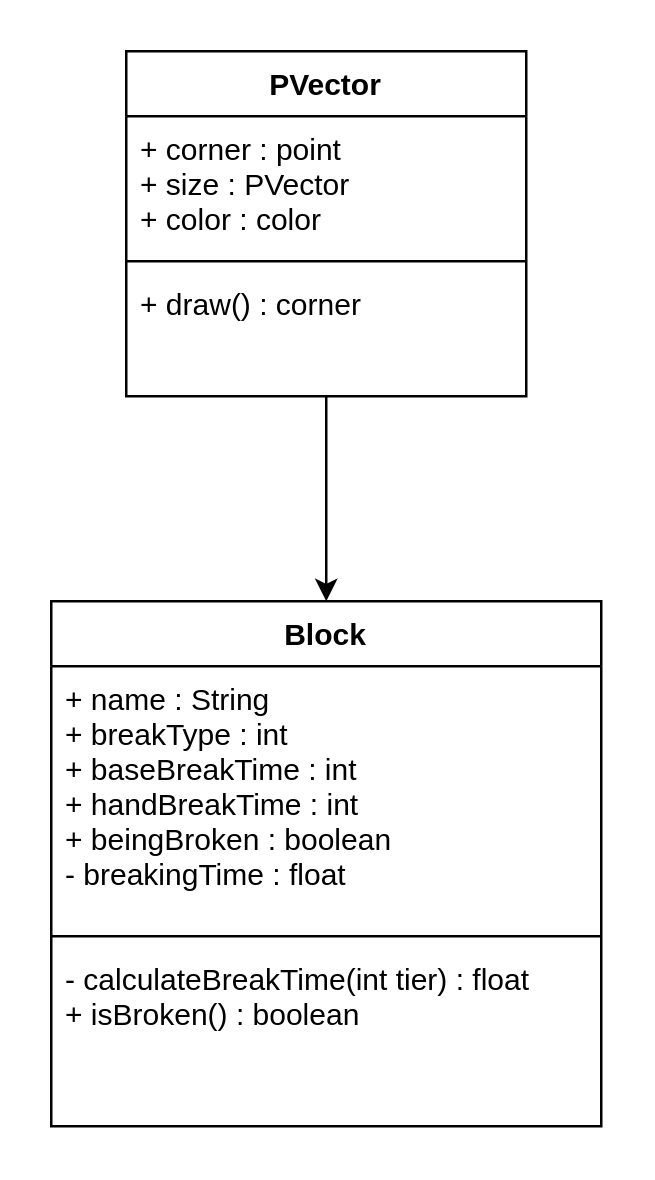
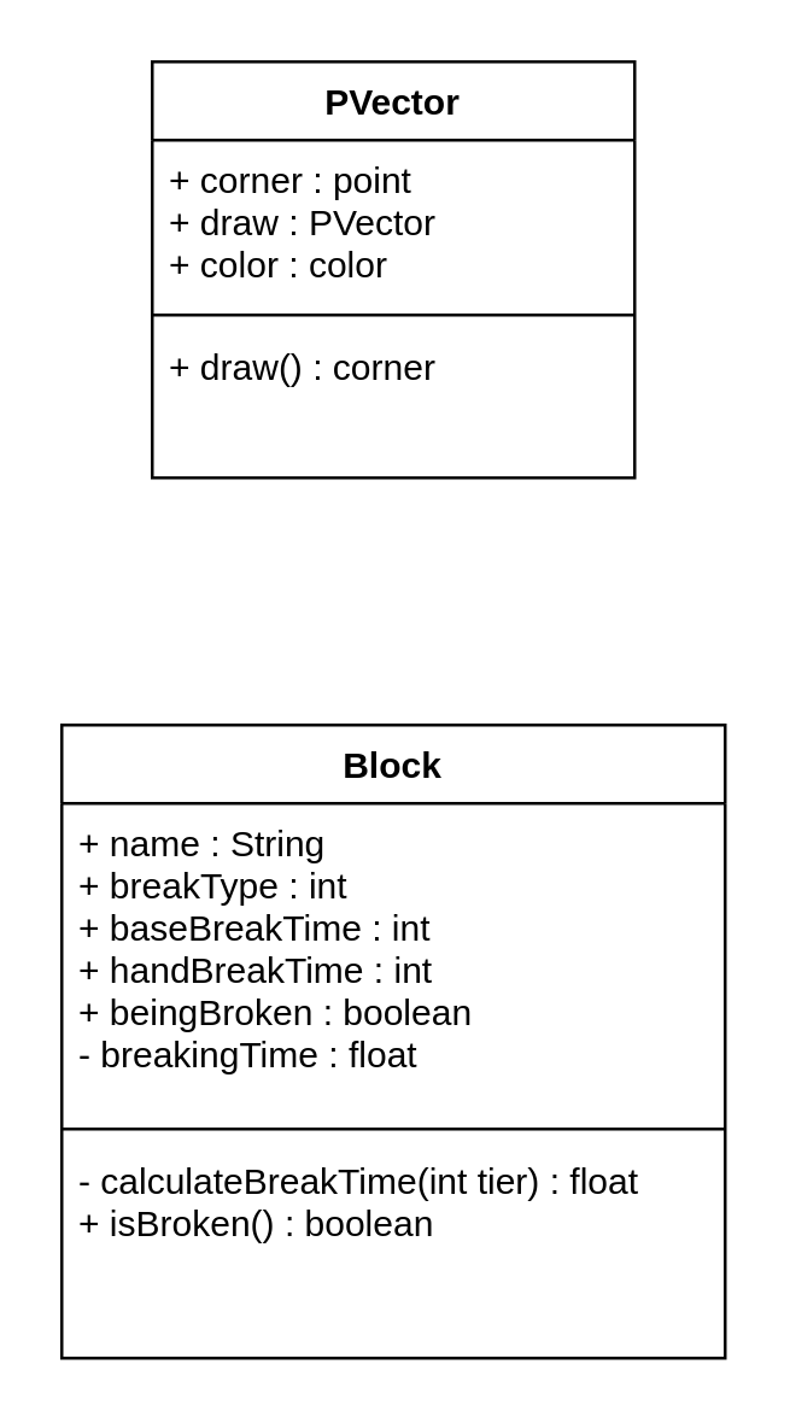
  <mxCell id="0" />
  <mxCell id="1" parent="0" />
- <mxCell id="2" value="" style="edgeStyle=orthogonalEdgeStyle;rounded=0;orthogonalLoop=1;jettySize=auto;html=1;" edge="1" parent="1" source="3" target="7"><mxGeometry relative="1" as="geometry" /></mxCell>
  <mxCell id="3" value="PVector" style="swimlane;fontStyle=1;align=center;verticalAlign=top;childLayout=stackLayout;horizontal=1;startSize=26;horizontalStack=0;resizeParent=1;resizeParentMax=0;resizeLast=0;collapsible=1;marginBottom=0;" vertex="1" parent="1"><mxGeometry x="50" y="20" width="160" height="138" as="geometry" /></mxCell>
- <mxCell id="4" value="+ corner : point&#10;+ size : PVector&#10;+ color : color" style="text;strokeColor=none;fillColor=none;align=left;verticalAlign=top;spacingLeft=4;spacingRight=4;overflow=hidden;rotatable=0;points=[[0,0.5],[1,0.5]];portConstraint=eastwest;" vertex="1" parent="3"><mxGeometry y="26" width="160" height="54" as="geometry" /></mxCell>
+ <mxCell id="4" value="+ corner : point&#10;+ draw : PVector&#10;+ color : color" style="text;strokeColor=none;fillColor=none;align=left;verticalAlign=top;spacingLeft=4;spacingRight=4;overflow=hidden;rotatable=0;points=[[0,0.5],[1,0.5]];portConstraint=eastwest;" vertex="1" parent="3"><mxGeometry y="26" width="160" height="54" as="geometry" /></mxCell>
  <mxCell id="5" value="" style="line;strokeWidth=1;fillColor=none;align=left;verticalAlign=middle;spacingTop=-1;spacingLeft=3;spacingRight=3;rotatable=0;labelPosition=right;points=[];portConstraint=eastwest;" vertex="1" parent="3"><mxGeometry y="80" width="160" height="8" as="geometry" /></mxCell>
  <mxCell id="6" value="+ draw() : corner&#10;" style="text;strokeColor=none;fillColor=none;align=left;verticalAlign=top;spacingLeft=4;spacingRight=4;overflow=hidden;rotatable=0;points=[[0,0.5],[1,0.5]];portConstraint=eastwest;" vertex="1" parent="3"><mxGeometry y="88" width="160" height="50" as="geometry" /></mxCell>
  <mxCell id="7" value="Block" style="swimlane;fontStyle=1;align=center;verticalAlign=top;childLayout=stackLayout;horizontal=1;startSize=26;horizontalStack=0;resizeParent=1;resizeParentMax=0;resizeLast=0;collapsible=1;marginBottom=0;" vertex="1" parent="1"><mxGeometry x="20" y="240" width="220" height="210" as="geometry" /></mxCell>
  <mxCell id="8" value="+ name : String&#10;+ breakType : int&#10;+ baseBreakTime : int&#10;+ handBreakTime : int&#10;+ beingBroken : boolean&#10;- breakingTime : float" style="text;strokeColor=none;fillColor=none;align=left;verticalAlign=top;spacingLeft=4;spacingRight=4;overflow=hidden;rotatable=0;points=[[0,0.5],[1,0.5]];portConstraint=eastwest;" vertex="1" parent="7"><mxGeometry y="26" width="220" height="104" as="geometry" /></mxCell>
  <mxCell id="9" value="" style="line;strokeWidth=1;fillColor=none;align=left;verticalAlign=middle;spacingTop=-1;spacingLeft=3;spacingRight=3;rotatable=0;labelPosition=right;points=[];portConstraint=eastwest;" vertex="1" parent="7"><mxGeometry y="130" width="220" height="8" as="geometry" /></mxCell>
  <mxCell id="10" value="- calculateBreakTime(int tier) : float&#10;+ isBroken() : boolean" style="text;strokeColor=none;fillColor=none;align=left;verticalAlign=top;spacingLeft=4;spacingRight=4;overflow=hidden;rotatable=0;points=[[0,0.5],[1,0.5]];portConstraint=eastwest;" vertex="1" parent="7"><mxGeometry y="138" width="220" height="72" as="geometry" /></mxCell>
